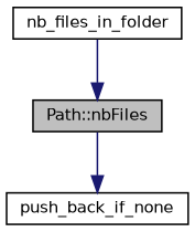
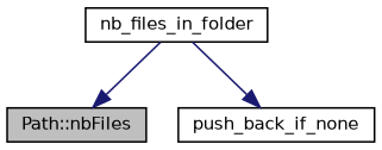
  digraph {
    fontname="DejaVu Sans"
    rankdir=TB
    node [color=black fillcolor=white fontname="DejaVu Sans" fontsize=10 shape=record style=filled]
    edge [color=midnightblue fontname="DejaVu Sans" fontsize=10 labelfontname=Helvetica labelfontsize=10 style=solid]
    n1 [fillcolor=grey75 fontcolor=black height=0.2 label="Path::nbFiles" width=0.4]
    n2 [height=0.2 label=nb_files_in_folder width=0.4]
    n3 [height=0.2 label=push_back_if_none width=0.4]
    n2 -> n1
-   n1 -> n3
+   n2 -> n3
  }
